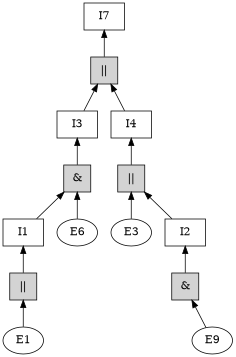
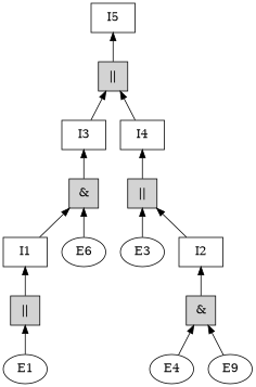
  digraph {
    rankdir=BT
    node [shape=ellipse]
    n1 [label=E1]
    n2 [fillcolor=lightgrey label="||" shape=square style=filled]
    n3 [label=I1 shape=rect]
    n4 [label=E3]
    n5 [fillcolor=lightgrey label="||" shape=square style=filled]
    n6 [label=I4 shape=rect]
+   n7 [label=E4]
    n8 [fillcolor=lightgrey label="&" shape=square style=filled]
    n9 [label=I2 shape=rect]
    n10 [label=E9]
    n11 [label=E6]
    n12 [fillcolor=lightgrey label="&" shape=square style=filled]
    n13 [label=I3 shape=rect]
    n14 [fillcolor=lightgrey label="||" shape=square style=filled]
-   n15 [label=I7 shape=rect]
+   n15 [label=I5 shape=rect]
    n1 -> n2
    n2 -> n3
    n3 -> n12
    n4 -> n5
    n5 -> n6
    n6 -> n14
+   n7 -> n8
    n8 -> n9
    n9 -> n5
    n10 -> n8
    n11 -> n12
    n12 -> n13
    n13 -> n14
    n14 -> n15
  }
